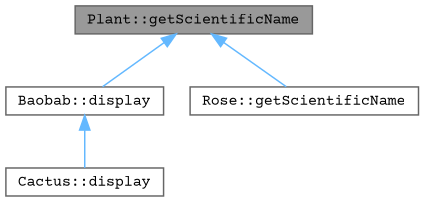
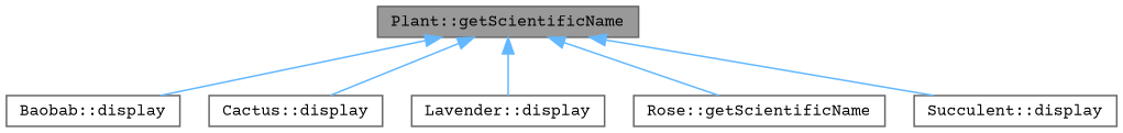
  digraph {
    fontname="Courier Prime"
    rankdir=TB
    node [color=grey40 fillcolor=white fontname="Courier Prime" fontsize=10 shape=box style=filled]
    edge [color=steelblue1 dir=back fontname="Courier Prime" fontsize=10 labelfontname=Helvetica labelfontsize=10 style=solid]
    n1 [color=gray40 fillcolor=grey60 fontcolor=black height=0.2 label="Plant::getScientificName" width=0.4]
    n2 [height=0.2 label="Baobab::display" width=0.4]
    n3 [height=0.2 label="Cactus::display" width=0.4]
+   n4 [height=0.2 label="Lavender::display" width=0.4]
    n5 [height=0.2 label="Rose::getScientificName" width=0.4]
+   n6 [height=0.2 label="Succulent::display" width=0.4]
    n1 -> n2
-   n2 -> n3
+   n1 -> n3
+   n1 -> n4
    n1 -> n5
+   n1 -> n6
  }
